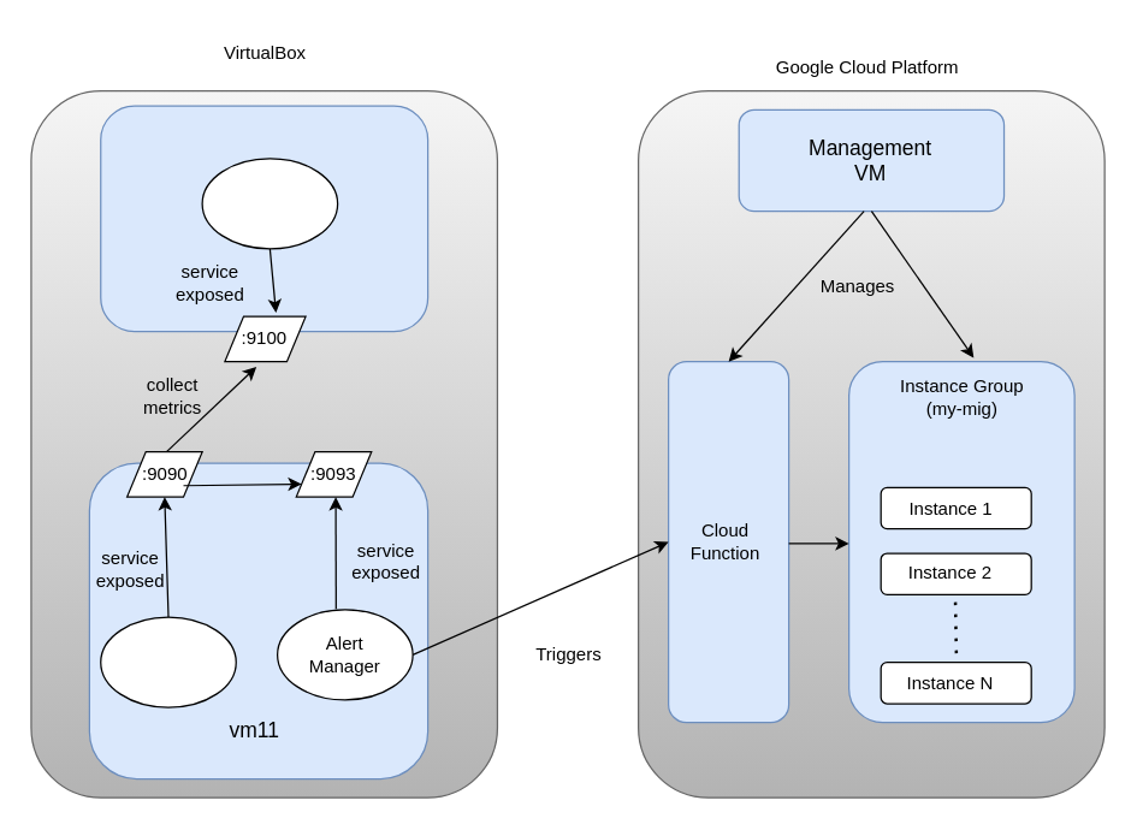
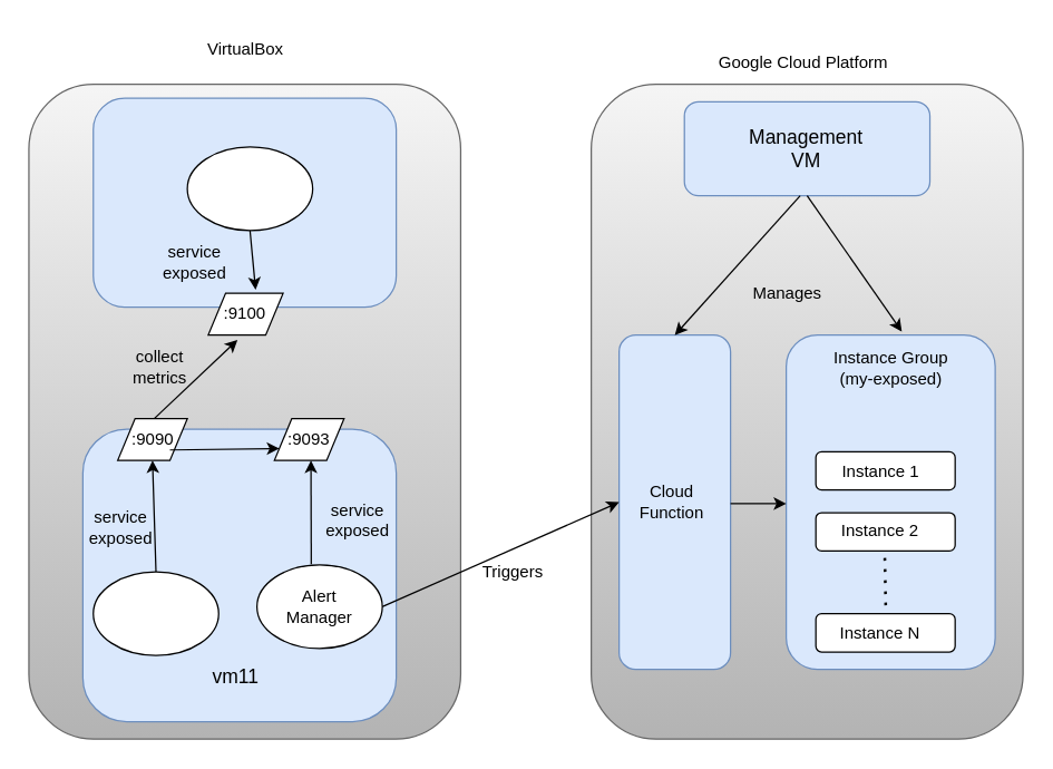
  <mxCell id="0" />
  <mxCell id="1" parent="0" />
  <mxCell id="2" value="" style="rounded=1;whiteSpace=wrap;html=1;fillColor=#f5f5f5;strokeColor=#666666;gradientColor=#b3b3b3;" vertex="1" parent="1"><mxGeometry x="20.25" y="60" width="310" height="470" as="geometry" /></mxCell>
  <mxCell id="3" value="" style="rounded=1;whiteSpace=wrap;html=1;fillColor=#dae8fc;strokeColor=#6c8ebf;" vertex="1" parent="1"><mxGeometry x="66.5" y="70" width="217.5" height="150" as="geometry" /></mxCell>
  <mxCell id="4" value="" style="rounded=1;whiteSpace=wrap;html=1;fillColor=#dae8fc;strokeColor=#6c8ebf;" vertex="1" parent="1"><mxGeometry x="59" y="307.5" width="225" height="210" as="geometry" /></mxCell>
  <mxCell id="5" value="&lt;font style=&quot;font-size: 14px;&quot;&gt;vm11&lt;/font&gt;" style="text;strokeColor=none;align=center;fillColor=none;html=1;verticalAlign=middle;whiteSpace=wrap;rounded=0;" vertex="1" parent="1"><mxGeometry x="139" y="470" width="60" height="30" as="geometry" /></mxCell>
  <mxCell id="6" value="" style="ellipse;whiteSpace=wrap;html=1;strokeColor=default;align=center;verticalAlign=middle;fontFamily=Helvetica;fontSize=12;fontColor=default;fillColor=default;" vertex="1" parent="1"><mxGeometry x="134" y="105" width="90" height="60" as="geometry" /></mxCell>
  <mxCell id="7" value="" style="shape=parallelogram;perimeter=parallelogramPerimeter;whiteSpace=wrap;html=1;fixedSize=1;size=12.5;" vertex="1" parent="1"><mxGeometry x="149" y="210" width="53.75" height="30" as="geometry" /></mxCell>
  <mxCell id="8" value="" style="ellipse;whiteSpace=wrap;html=1;strokeColor=default;align=center;verticalAlign=middle;fontFamily=Helvetica;fontSize=12;fontColor=default;fillColor=default;" vertex="1" parent="1"><mxGeometry x="66.5" y="410" width="90" height="60" as="geometry" /></mxCell>
  <mxCell id="9" value="" style="ellipse;whiteSpace=wrap;html=1;strokeColor=default;align=center;verticalAlign=middle;fontFamily=Helvetica;fontSize=12;fontColor=default;fillColor=default;" vertex="1" parent="1"><mxGeometry x="184" y="405" width="90" height="60" as="geometry" /></mxCell>
  <mxCell id="10" value=":9100" style="text;strokeColor=none;align=center;fillColor=none;html=1;verticalAlign=middle;whiteSpace=wrap;rounded=0;" vertex="1" parent="1"><mxGeometry x="163.38" y="217.5" width="25" height="15" as="geometry" /></mxCell>
  <mxCell id="11" value="" style="shape=parallelogram;perimeter=parallelogramPerimeter;whiteSpace=wrap;html=1;fixedSize=1;size=12.5;" vertex="1" parent="1"><mxGeometry x="84" y="300" width="50" height="30" as="geometry" /></mxCell>
  <mxCell id="12" value="" style="shape=parallelogram;perimeter=parallelogramPerimeter;whiteSpace=wrap;html=1;fixedSize=1;size=12.5;" vertex="1" parent="1"><mxGeometry x="196.5" y="300" width="50" height="30" as="geometry" /></mxCell>
  <mxCell id="13" value=":9090" style="text;strokeColor=none;align=center;fillColor=none;html=1;verticalAlign=middle;whiteSpace=wrap;rounded=0;" vertex="1" parent="1"><mxGeometry x="96.5" y="307.5" width="25" height="15" as="geometry" /></mxCell>
  <mxCell id="14" value=":9093" style="text;strokeColor=none;align=center;fillColor=none;html=1;verticalAlign=middle;whiteSpace=wrap;rounded=0;" vertex="1" parent="1"><mxGeometry x="209" y="307.5" width="25" height="15" as="geometry" /></mxCell>
  <mxCell id="15" value="Alert Manager" style="text;strokeColor=none;align=center;fillColor=none;html=1;verticalAlign=middle;whiteSpace=wrap;rounded=0;" vertex="1" parent="1"><mxGeometry x="214" y="420" width="30" height="30" as="geometry" /></mxCell>
  <mxCell id="16" value="" style="endArrow=classic;html=1;rounded=0;entryX=0.5;entryY=1;entryDx=0;entryDy=0;exitX=0.5;exitY=0;exitDx=0;exitDy=0;" edge="1" parent="1" source="8" target="11"><mxGeometry width="50" height="50" relative="1" as="geometry"><mxPoint x="106.5" y="395" as="sourcePoint" /><mxPoint x="156.5" y="345" as="targetPoint" /></mxGeometry></mxCell>
  <mxCell id="17" value="" style="endArrow=classic;html=1;rounded=0;entryX=0.5;entryY=1;entryDx=0;entryDy=0;exitX=0.433;exitY=-0.008;exitDx=0;exitDy=0;exitPerimeter=0;" edge="1" parent="1" source="9"><mxGeometry width="50" height="50" relative="1" as="geometry"><mxPoint x="220.25" y="395" as="sourcePoint" /><mxPoint x="222.75" y="330" as="targetPoint" /></mxGeometry></mxCell>
  <mxCell id="18" value="" style="endArrow=classic;html=1;rounded=0;entryX=0.391;entryY=1.117;entryDx=0;entryDy=0;entryPerimeter=0;" edge="1" parent="1" target="7"><mxGeometry width="50" height="50" relative="1" as="geometry"><mxPoint x="110.25" y="300" as="sourcePoint" /><mxPoint x="112.75" y="235" as="targetPoint" /></mxGeometry></mxCell>
  <mxCell id="19" value="" style="endArrow=classic;html=1;rounded=0;entryX=0.633;entryY=-0.083;entryDx=0;entryDy=0;exitX=0.5;exitY=1;exitDx=0;exitDy=0;entryPerimeter=0;" edge="1" parent="1" source="6" target="7"><mxGeometry width="50" height="50" relative="1" as="geometry"><mxPoint x="160.25" y="165" as="sourcePoint" /><mxPoint x="214" y="105" as="targetPoint" /></mxGeometry></mxCell>
  <mxCell id="20" value="" style="endArrow=classic;html=1;rounded=0;entryX=0;entryY=0.75;entryDx=0;entryDy=0;exitX=1;exitY=1;exitDx=0;exitDy=0;" edge="1" parent="1" source="13" target="12"><mxGeometry width="50" height="50" relative="1" as="geometry"><mxPoint x="146.5" y="355" as="sourcePoint" /><mxPoint x="149" y="290" as="targetPoint" /></mxGeometry></mxCell>
  <mxCell id="21" value="service exposed" style="text;strokeColor=none;align=center;fillColor=none;html=1;verticalAlign=middle;whiteSpace=wrap;rounded=0;" vertex="1" parent="1"><mxGeometry x="126.5" y="180" width="25" height="15" as="geometry" /></mxCell>
  <mxCell id="22" value="service exposed" style="text;strokeColor=none;align=center;fillColor=none;html=1;verticalAlign=middle;whiteSpace=wrap;rounded=0;" vertex="1" parent="1"><mxGeometry x="244" y="365" width="25" height="15" as="geometry" /></mxCell>
  <mxCell id="23" value="service exposed" style="text;strokeColor=none;align=center;fillColor=none;html=1;verticalAlign=middle;whiteSpace=wrap;rounded=0;" vertex="1" parent="1"><mxGeometry x="74" y="370" width="25" height="15" as="geometry" /></mxCell>
  <mxCell id="24" value="collect metrics" style="text;strokeColor=none;align=center;fillColor=none;html=1;verticalAlign=middle;whiteSpace=wrap;rounded=0;" vertex="1" parent="1"><mxGeometry x="101.5" y="255" width="25" height="15" as="geometry" /></mxCell>
  <mxCell id="25" value="" style="rounded=1;whiteSpace=wrap;html=1;fillColor=#f5f5f5;strokeColor=#666666;gradientColor=#b3b3b3;" vertex="1" parent="1"><mxGeometry x="424" y="60" width="310" height="470" as="geometry" /></mxCell>
  <mxCell id="26" value="VirtualBox" style="text;strokeColor=none;align=center;fillColor=none;html=1;verticalAlign=middle;whiteSpace=wrap;rounded=0;" vertex="1" parent="1"><mxGeometry x="145.88" y="20" width="60" height="30" as="geometry" /></mxCell>
  <mxCell id="27" value="Google Cloud Platform" style="text;strokeColor=none;align=center;fillColor=none;html=1;verticalAlign=middle;whiteSpace=wrap;rounded=0;" vertex="1" parent="1"><mxGeometry x="514" y="30" width="125" height="30" as="geometry" /></mxCell>
  <mxCell id="28" value="" style="rounded=1;whiteSpace=wrap;html=1;fillColor=#dae8fc;strokeColor=#6c8ebf;" vertex="1" parent="1"><mxGeometry x="490.88" y="72.5" width="176.25" height="67.5" as="geometry" /></mxCell>
  <mxCell id="29" value="&lt;font style=&quot;font-size: 14px;&quot;&gt;Management VM&lt;/font&gt;" style="text;strokeColor=none;align=center;fillColor=none;html=1;verticalAlign=middle;whiteSpace=wrap;rounded=0;" vertex="1" parent="1"><mxGeometry x="531.5" y="82.5" width="92.5" height="47.5" as="geometry" /></mxCell>
  <mxCell id="30" value="" style="rounded=1;whiteSpace=wrap;html=1;fillColor=#dae8fc;strokeColor=#6c8ebf;" vertex="1" parent="1"><mxGeometry x="444" y="240" width="80" height="240" as="geometry" /></mxCell>
  <mxCell id="31" value="" style="rounded=1;whiteSpace=wrap;html=1;fillColor=#dae8fc;strokeColor=#6c8ebf;" vertex="1" parent="1"><mxGeometry x="564" y="240" width="150" height="240" as="geometry" /></mxCell>
  <mxCell id="32" value="Cloud Function" style="text;strokeColor=none;align=center;fillColor=none;html=1;verticalAlign=middle;whiteSpace=wrap;rounded=0;" vertex="1" parent="1"><mxGeometry x="444" y="340" width="76.25" height="40" as="geometry" /></mxCell>
- <mxCell id="33" value="Instance Group&lt;br&gt;(my-mig)" style="text;strokeColor=none;align=center;fillColor=none;html=1;verticalAlign=middle;whiteSpace=wrap;rounded=0;" vertex="1" parent="1"><mxGeometry x="592.75" y="240" width="92.5" height="47.5" as="geometry" /></mxCell>
+ <mxCell id="33" value="Instance Group&lt;br&gt;(my-exposed)" style="text;strokeColor=none;align=center;fillColor=none;html=1;verticalAlign=middle;whiteSpace=wrap;rounded=0;" vertex="1" parent="1"><mxGeometry x="592.75" y="240" width="92.5" height="47.5" as="geometry" /></mxCell>
  <mxCell id="34" value="" style="rounded=1;whiteSpace=wrap;html=1;" vertex="1" parent="1"><mxGeometry x="585.25" y="323.75" width="100" height="27.5" as="geometry" /></mxCell>
  <mxCell id="35" value="" style="rounded=1;whiteSpace=wrap;html=1;" vertex="1" parent="1"><mxGeometry x="585.25" y="367.5" width="100" height="27.5" as="geometry" /></mxCell>
  <mxCell id="36" value="Instance 1" style="text;strokeColor=none;align=center;fillColor=none;html=1;verticalAlign=middle;whiteSpace=wrap;rounded=0;" vertex="1" parent="1"><mxGeometry x="592.75" y="317.5" width="77.5" height="40" as="geometry" /></mxCell>
  <mxCell id="37" value="" style="rounded=1;whiteSpace=wrap;html=1;" vertex="1" parent="1"><mxGeometry x="585.25" y="440" width="100" height="27.5" as="geometry" /></mxCell>
  <mxCell id="38" value="Instance 2" style="text;strokeColor=none;align=center;fillColor=none;html=1;verticalAlign=middle;whiteSpace=wrap;rounded=0;" vertex="1" parent="1"><mxGeometry x="585.25" y="357.5" width="92.5" height="47.5" as="geometry" /></mxCell>
  <mxCell id="39" value="Instance N" style="text;strokeColor=none;align=center;fillColor=none;html=1;verticalAlign=middle;whiteSpace=wrap;rounded=0;" vertex="1" parent="1"><mxGeometry x="585.25" y="430" width="92.5" height="47.5" as="geometry" /></mxCell>
  <mxCell id="40" value="" style="endArrow=classic;html=1;rounded=0;exitX=1;exitY=0.5;exitDx=0;exitDy=0;entryX=0;entryY=0.5;entryDx=0;entryDy=0;" edge="1" parent="1" source="9" target="32"><mxGeometry width="50" height="50" relative="1" as="geometry"><mxPoint x="274" y="422" as="sourcePoint" /><mxPoint x="404" y="410" as="targetPoint" /></mxGeometry></mxCell>
- <mxCell id="41" value="Triggers" style="text;strokeColor=none;align=center;fillColor=none;html=1;verticalAlign=middle;whiteSpace=wrap;rounded=0;" vertex="1" parent="1"><mxGeometry x="340.25" y="415" width="76.25" height="40" as="geometry" /></mxCell>
+ <mxCell id="41" value="Triggers" style="text;strokeColor=none;align=center;fillColor=none;html=1;verticalAlign=middle;whiteSpace=wrap;rounded=0;" vertex="1" parent="1"><mxGeometry x="330.25" y="390" width="76.25" height="40" as="geometry" /></mxCell>
  <mxCell id="42" value="" style="endArrow=classic;html=1;rounded=0;exitX=1;exitY=1;exitDx=0;exitDy=0;" edge="1" parent="1"><mxGeometry width="50" height="50" relative="1" as="geometry"><mxPoint x="524" y="361" as="sourcePoint" /><mxPoint x="564" y="361" as="targetPoint" /></mxGeometry></mxCell>
  <mxCell id="43" value="" style="endArrow=classic;html=1;rounded=0;exitX=1;exitY=1;exitDx=0;exitDy=0;entryX=0.5;entryY=0;entryDx=0;entryDy=0;" edge="1" parent="1" target="30"><mxGeometry width="50" height="50" relative="1" as="geometry"><mxPoint x="574" y="140" as="sourcePoint" /><mxPoint x="650" y="138" as="targetPoint" /></mxGeometry></mxCell>
  <mxCell id="44" value="" style="endArrow=classic;html=1;rounded=0;exitX=0.5;exitY=1;exitDx=0;exitDy=0;entryX=0.586;entryY=-0.053;entryDx=0;entryDy=0;entryPerimeter=0;" edge="1" parent="1" source="28" target="33"><mxGeometry width="50" height="50" relative="1" as="geometry"><mxPoint x="584" y="150" as="sourcePoint" /><mxPoint x="494" y="250" as="targetPoint" /></mxGeometry></mxCell>
- <mxCell id="45" value="Manages" style="text;strokeColor=none;align=center;fillColor=none;html=1;verticalAlign=middle;whiteSpace=wrap;rounded=0;" vertex="1" parent="1"><mxGeometry x="531.5" y="170" width="76.25" height="40" as="geometry" /></mxCell>
+ <mxCell id="45" value="Manages" style="text;strokeColor=none;align=center;fillColor=none;html=1;verticalAlign=middle;whiteSpace=wrap;rounded=0;" vertex="1" parent="1"><mxGeometry x="526.5" y="190" width="76.25" height="40" as="geometry" /></mxCell>
  <mxCell id="46" value="" style="endArrow=none;dashed=1;html=1;dashPattern=1 3;strokeWidth=2;rounded=0;" edge="1" parent="1"><mxGeometry width="50" height="50" relative="1" as="geometry"><mxPoint x="634.75" y="400" as="sourcePoint" /><mxPoint x="635.5" y="440" as="targetPoint" /></mxGeometry></mxCell>
